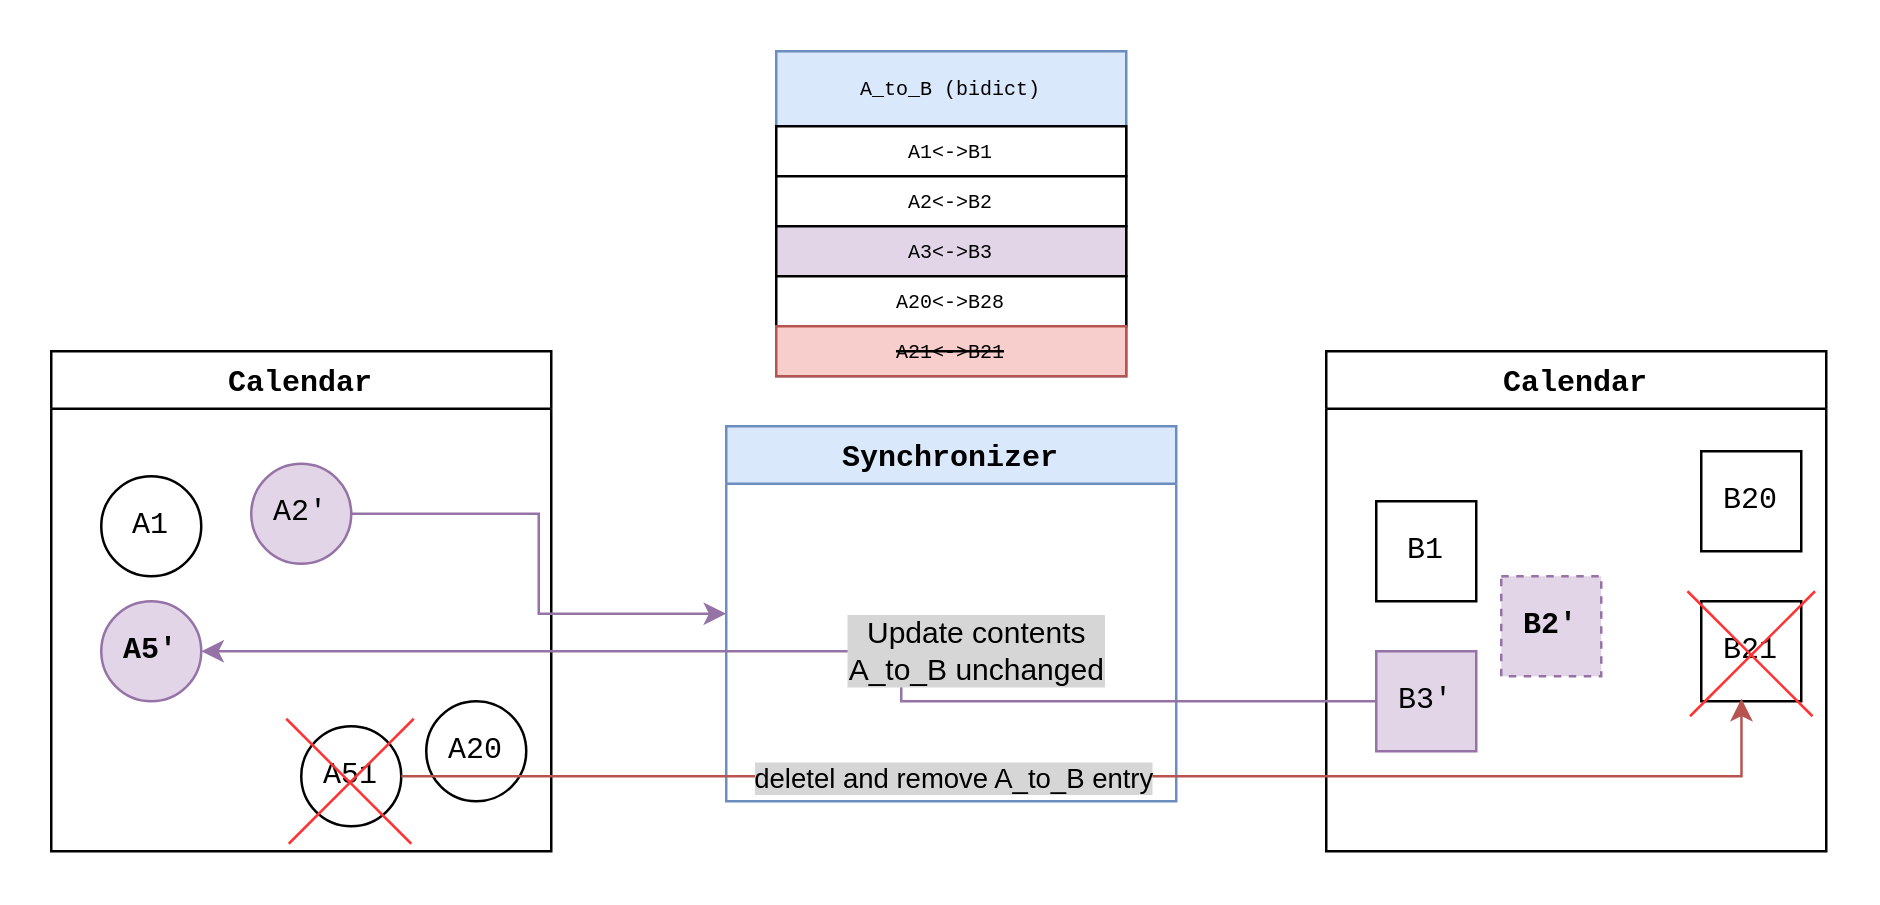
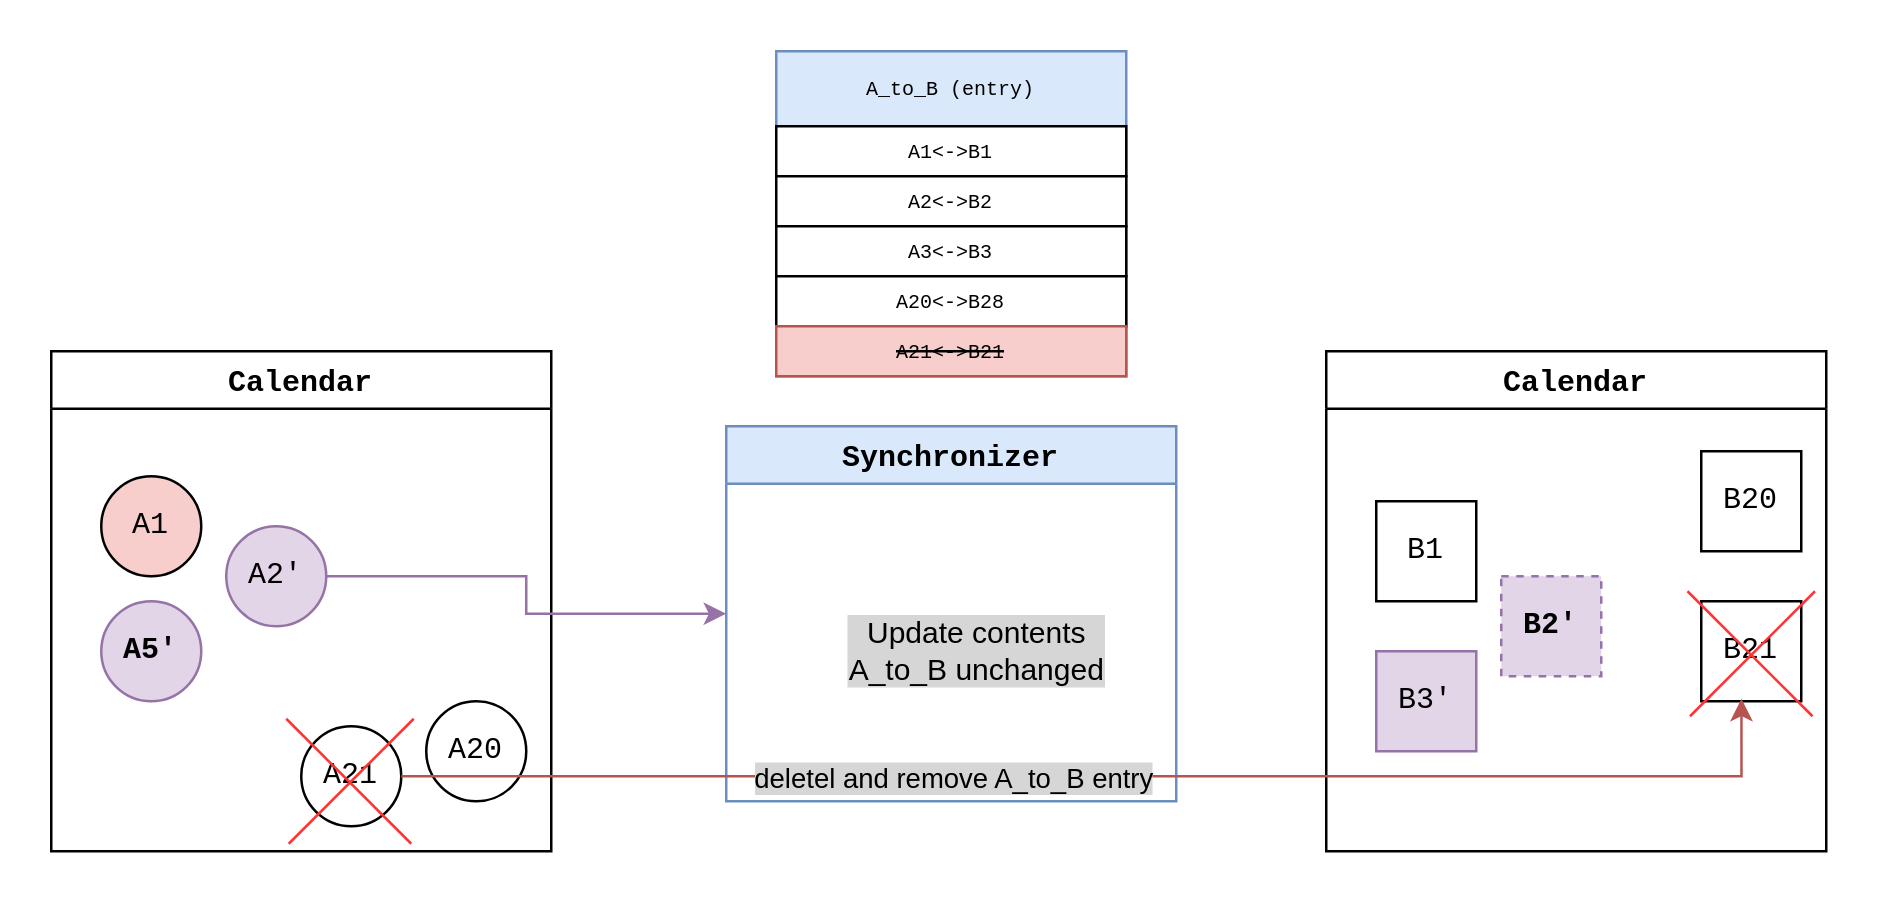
  <mxCell id="0" />
  <mxCell id="1" parent="0" />
  <mxCell id="2" value="Calendar" style="swimlane;fontFamily=Courier New;" parent="1" vertex="1"><mxGeometry x="20" y="140" width="200" height="200" as="geometry" /></mxCell>
- <mxCell id="3" value="A1" style="ellipse;whiteSpace=wrap;html=1;aspect=fixed;fontFamily=Courier New;" parent="2" vertex="1"><mxGeometry x="20" y="50" width="40" height="40" as="geometry" /></mxCell>
+ <mxCell id="3" value="A1" style="ellipse;whiteSpace=wrap;html=1;aspect=fixed;fontFamily=Courier New;fillColor=#f8cecc;" parent="2" vertex="1"><mxGeometry x="20" y="50" width="40" height="40" as="geometry" /></mxCell>
  <mxCell id="4" value="&lt;b&gt;A5'&lt;/b&gt;" style="ellipse;whiteSpace=wrap;html=1;aspect=fixed;fontFamily=Courier New;fillColor=#e1d5e7;strokeColor=#9673a6;" parent="2" vertex="1"><mxGeometry x="20" y="100" width="40" height="40" as="geometry" /></mxCell>
- <mxCell id="5" value="A2'" style="ellipse;whiteSpace=wrap;html=1;aspect=fixed;fontFamily=Courier New;fillColor=#e1d5e7;strokeColor=#9673a6;" parent="2" vertex="1"><mxGeometry x="80" y="45" width="40" height="40" as="geometry" /></mxCell>
+ <mxCell id="5" value="A2'" style="ellipse;whiteSpace=wrap;html=1;aspect=fixed;fontFamily=Courier New;fillColor=#e1d5e7;strokeColor=#9673a6;" parent="2" vertex="1"><mxGeometry x="70" y="70" width="40" height="40" as="geometry" /></mxCell>
  <mxCell id="6" value="A20" style="ellipse;whiteSpace=wrap;html=1;aspect=fixed;fontFamily=Courier New;" parent="2" vertex="1"><mxGeometry x="150" y="140" width="40" height="40" as="geometry" /></mxCell>
- <mxCell id="7" value="A51" style="ellipse;whiteSpace=wrap;html=1;aspect=fixed;fontFamily=Courier New;" parent="2" vertex="1"><mxGeometry x="100" y="150" width="40" height="40" as="geometry" /></mxCell>
+ <mxCell id="7" value="A21" style="ellipse;whiteSpace=wrap;html=1;aspect=fixed;fontFamily=Courier New;" parent="2" vertex="1"><mxGeometry x="100" y="150" width="40" height="40" as="geometry" /></mxCell>
  <mxCell id="8" value="Calendar" style="swimlane;fontFamily=Courier New;" parent="1" vertex="1"><mxGeometry x="530" y="140" width="200" height="200" as="geometry" /></mxCell>
  <mxCell id="9" value="B20" style="rectangle;whiteSpace=wrap;html=1;aspect=fixed;fontFamily=Courier New;" parent="8" vertex="1"><mxGeometry x="150" y="40" width="40" height="40" as="geometry" /></mxCell>
  <mxCell id="10" value="B21" style="rectangle;whiteSpace=wrap;html=1;aspect=fixed;fontFamily=Courier New;" parent="8" vertex="1"><mxGeometry x="150" y="100" width="40" height="40" as="geometry" /></mxCell>
  <mxCell id="11" value="B1" style="rectangle;whiteSpace=wrap;html=1;aspect=fixed;fontFamily=Courier New;" parent="8" vertex="1"><mxGeometry x="20" y="60" width="40" height="40" as="geometry" /></mxCell>
  <mxCell id="12" value="&lt;b&gt;B2'&lt;/b&gt;" style="rectangle;whiteSpace=wrap;html=1;aspect=fixed;fontFamily=Courier New;fillColor=#e1d5e7;strokeColor=#9673a6;dashed=1;" parent="8" vertex="1"><mxGeometry x="70" y="90" width="40" height="40" as="geometry" /></mxCell>
  <mxCell id="13" value="B3'" style="rectangle;whiteSpace=wrap;html=1;aspect=fixed;fontFamily=Courier New;fillColor=#e1d5e7;strokeColor=#9673a6;" parent="8" vertex="1"><mxGeometry x="20" y="120" width="40" height="40" as="geometry" /></mxCell>
  <mxCell id="14" value="" style="group;strokeColor=none;" vertex="1" connectable="0" parent="8"><mxGeometry x="144.5" y="96" width="51" height="50" as="geometry" /></mxCell>
  <mxCell id="15" value="" style="endArrow=none;html=1;rounded=0;fontSize=13;strokeColor=#FF3333;" edge="1" parent="14"><mxGeometry width="50" height="50" relative="1" as="geometry"><mxPoint x="1" y="50" as="sourcePoint" /><mxPoint x="51" as="targetPoint" /></mxGeometry></mxCell>
  <mxCell id="16" value="" style="endArrow=none;html=1;rounded=0;fontSize=13;strokeColor=#FF3333;" edge="1" parent="14"><mxGeometry width="50" height="50" relative="1" as="geometry"><mxPoint x="50" y="50" as="sourcePoint" /><mxPoint as="targetPoint" /></mxGeometry></mxCell>
  <mxCell id="17" value="Synchronizer" style="swimlane;fontFamily=Courier New;fillColor=#dae8fc;strokeColor=#6c8ebf;" parent="1" vertex="1"><mxGeometry x="290" y="170" width="180" height="150" as="geometry" /></mxCell>
- <mxCell id="18" value="A_to_B (bidict)" style="swimlane;fontStyle=0;childLayout=stackLayout;horizontal=1;startSize=30;horizontalStack=0;resizeParent=1;resizeParentMax=0;resizeLast=0;collapsible=1;marginBottom=0;fontFamily=Courier New;fillColor=#dae8fc;strokeColor=#6c8ebf;fontSize=8;" parent="1" vertex="1"><mxGeometry x="310" y="20" width="140" height="130" as="geometry" /></mxCell>
+ <mxCell id="18" value="A_to_B (entry)" style="swimlane;fontStyle=0;childLayout=stackLayout;horizontal=1;startSize=30;horizontalStack=0;resizeParent=1;resizeParentMax=0;resizeLast=0;collapsible=1;marginBottom=0;fontFamily=Courier New;fillColor=#dae8fc;strokeColor=#6c8ebf;fontSize=8;" parent="1" vertex="1"><mxGeometry x="310" y="20" width="140" height="130" as="geometry" /></mxCell>
  <mxCell id="19" value="A1&amp;lt;-&amp;gt;B1" style="rounded=0;whiteSpace=wrap;html=1;fontFamily=Courier New;fontSize=8;" parent="18" vertex="1"><mxGeometry y="30" width="140" height="20" as="geometry" /></mxCell>
  <mxCell id="20" value="A2&amp;lt;-&amp;gt;B2" style="rounded=0;whiteSpace=wrap;html=1;fontFamily=Courier New;fontSize=8;" parent="18" vertex="1"><mxGeometry y="50" width="140" height="20" as="geometry" /></mxCell>
- <mxCell id="21" value="A3&amp;lt;-&amp;gt;B3" style="rounded=0;whiteSpace=wrap;html=1;fontFamily=Courier New;fontSize=8;fillColor=#e1d5e7;" parent="18" vertex="1"><mxGeometry y="70" width="140" height="20" as="geometry" /></mxCell>
+ <mxCell id="21" value="A3&amp;lt;-&amp;gt;B3" style="rounded=0;whiteSpace=wrap;html=1;fontFamily=Courier New;fontSize=8;" parent="18" vertex="1"><mxGeometry y="70" width="140" height="20" as="geometry" /></mxCell>
  <mxCell id="22" value="A20&amp;lt;-&amp;gt;B28" style="rounded=0;whiteSpace=wrap;html=1;fontFamily=Courier New;fontSize=8;" parent="18" vertex="1"><mxGeometry y="90" width="140" height="20" as="geometry" /></mxCell>
  <mxCell id="23" value="&lt;strike&gt;A21&amp;lt;-&amp;gt;B21&lt;/strike&gt;" style="rounded=0;whiteSpace=wrap;html=1;fontFamily=Courier New;fontSize=8;fillColor=#f8cecc;strokeColor=#b85450;" parent="18" vertex="1"><mxGeometry y="110" width="140" height="20" as="geometry" /></mxCell>
  <mxCell id="24" value="" style="group;strokeColor=none;" parent="1" vertex="1" connectable="0"><mxGeometry x="114" y="287" width="51" height="50" as="geometry" /></mxCell>
  <mxCell id="25" value="" style="endArrow=none;html=1;rounded=0;fontSize=13;strokeColor=#FF3333;" parent="24" edge="1"><mxGeometry width="50" height="50" relative="1" as="geometry"><mxPoint x="1" y="50" as="sourcePoint" /><mxPoint x="51" as="targetPoint" /></mxGeometry></mxCell>
  <mxCell id="26" value="" style="endArrow=none;html=1;rounded=0;fontSize=13;strokeColor=#FF3333;" parent="24" edge="1"><mxGeometry width="50" height="50" relative="1" as="geometry"><mxPoint x="50" y="50" as="sourcePoint" /><mxPoint as="targetPoint" /></mxGeometry></mxCell>
  <mxCell id="27" value="" style="edgeStyle=orthogonalEdgeStyle;rounded=0;orthogonalLoop=1;jettySize=auto;html=1;entryX=0.402;entryY=0.974;entryDx=0;entryDy=0;entryPerimeter=0;fillColor=#f8cecc;strokeColor=#b85450;" edge="1" parent="1" source="7" target="10"><mxGeometry relative="1" as="geometry"><mxPoint x="300" y="320" as="targetPoint" /></mxGeometry></mxCell>
  <mxCell id="28" value="deletel and remove A_to_B entry" style="edgeLabel;html=1;align=center;verticalAlign=middle;resizable=0;points=[];labelBackgroundColor=#D6D6D6;" vertex="1" connectable="0" parent="27"><mxGeometry x="-0.241" y="2" relative="1" as="geometry"><mxPoint x="5" y="2" as="offset" /></mxGeometry></mxCell>
  <mxCell id="29" style="edgeStyle=orthogonalEdgeStyle;rounded=0;orthogonalLoop=1;jettySize=auto;html=1;fillColor=#e1d5e7;strokeColor=#9673a6;" edge="1" parent="1" source="5" target="17"><mxGeometry relative="1" as="geometry" /></mxCell>
- <mxCell id="30" style="edgeStyle=orthogonalEdgeStyle;rounded=0;orthogonalLoop=1;jettySize=auto;html=1;fillColor=#e1d5e7;strokeColor=#9673a6;" edge="1" parent="1" source="13" target="4"><mxGeometry relative="1" as="geometry"><Array as="points"><mxPoint x="360" y="280" /><mxPoint x="360" y="260" /></Array></mxGeometry></mxCell>
  <mxCell id="31" value="Update contents&lt;br&gt;A_to_B unchanged" style="text;html=1;align=center;verticalAlign=middle;resizable=0;points=[];autosize=1;strokeColor=none;fillColor=none;labelBackgroundColor=#D6D6D6;" vertex="1" parent="1"><mxGeometry x="330" y="245" width="120" height="30" as="geometry" /></mxCell>
